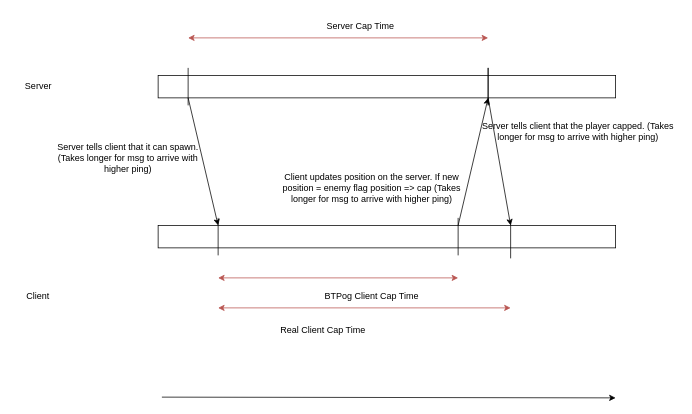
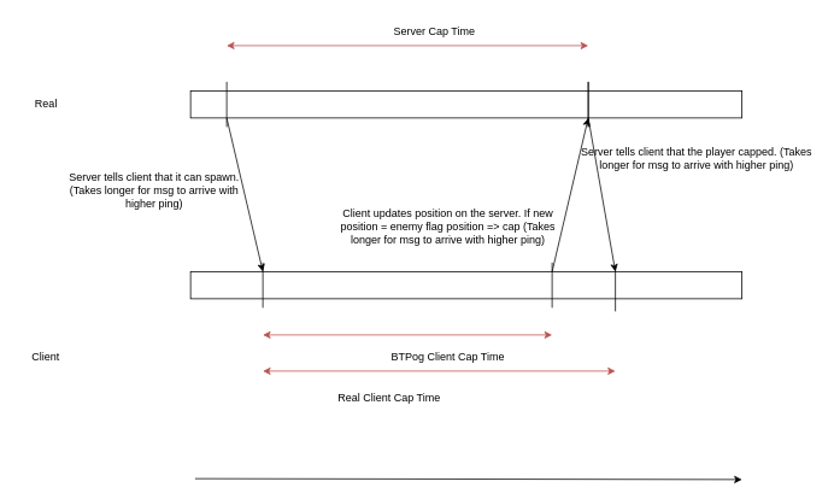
  <mxCell id="0" />
  <mxCell id="1" parent="0" />
  <mxCell id="2" value="" style="rounded=0;whiteSpace=wrap;html=1;" vertex="1" parent="1"><mxGeometry x="210" y="100" width="610" height="30" as="geometry" /></mxCell>
  <mxCell id="3" value="" style="rounded=0;whiteSpace=wrap;html=1;" vertex="1" parent="1"><mxGeometry x="210" y="300" width="610" height="30" as="geometry" /></mxCell>
- <mxCell id="4" value="Server" style="text;html=1;align=center;verticalAlign=middle;resizable=0;points=[];autosize=1;strokeColor=none;fillColor=none;" vertex="1" parent="1"><mxGeometry x="20" y="100" width="60" height="30" as="geometry" /></mxCell>
+ <mxCell id="4" value="Real" style="text;html=1;align=center;verticalAlign=middle;resizable=0;points=[];autosize=1;strokeColor=none;fillColor=none;" vertex="1" parent="1"><mxGeometry x="20" y="100" width="60" height="30" as="geometry" /></mxCell>
  <mxCell id="5" value="Client" style="text;html=1;strokeColor=none;fillColor=none;align=center;verticalAlign=middle;whiteSpace=wrap;rounded=0;" vertex="1" parent="1"><mxGeometry x="20" y="380" width="60" height="30" as="geometry" /></mxCell>
  <mxCell id="6" value="" style="endArrow=classic;html=1;rounded=0;" edge="1" parent="1"><mxGeometry width="50" height="50" relative="1" as="geometry"><mxPoint x="215" y="529" as="sourcePoint" /><mxPoint x="820" y="530" as="targetPoint" /></mxGeometry></mxCell>
  <mxCell id="7" value="" style="endArrow=none;html=1;rounded=0;" edge="1" parent="1"><mxGeometry width="50" height="50" relative="1" as="geometry"><mxPoint x="250" y="140" as="sourcePoint" /><mxPoint x="250" y="90" as="targetPoint" /></mxGeometry></mxCell>
  <mxCell id="8" value="" style="endArrow=none;html=1;rounded=0;" edge="1" parent="1"><mxGeometry width="50" height="50" relative="1" as="geometry"><mxPoint x="650" y="140" as="sourcePoint" /><mxPoint x="650" y="90" as="targetPoint" /></mxGeometry></mxCell>
  <mxCell id="9" value="" style="endArrow=none;html=1;rounded=0;" edge="1" parent="1"><mxGeometry width="50" height="50" relative="1" as="geometry"><mxPoint x="290" y="340" as="sourcePoint" /><mxPoint x="290" y="290" as="targetPoint" /></mxGeometry></mxCell>
  <mxCell id="10" value="" style="endArrow=none;html=1;rounded=0;" edge="1" parent="1"><mxGeometry width="50" height="50" relative="1" as="geometry"><mxPoint x="610" y="340" as="sourcePoint" /><mxPoint x="610" y="290" as="targetPoint" /></mxGeometry></mxCell>
  <mxCell id="11" value="" style="endArrow=classic;startArrow=classic;html=1;rounded=0;fillColor=#f8cecc;strokeColor=#b85450;" edge="1" parent="1"><mxGeometry width="50" height="50" relative="1" as="geometry"><mxPoint x="250" y="50" as="sourcePoint" /><mxPoint x="650" y="50" as="targetPoint" /></mxGeometry></mxCell>
  <mxCell id="12" value="" style="endArrow=classic;startArrow=classic;html=1;rounded=0;fillColor=#f8cecc;strokeColor=#b85450;" edge="1" parent="1"><mxGeometry width="50" height="50" relative="1" as="geometry"><mxPoint x="290" y="370" as="sourcePoint" /><mxPoint x="610" y="370" as="targetPoint" /></mxGeometry></mxCell>
  <mxCell id="13" value="Server Cap Time" style="text;html=1;strokeColor=none;fillColor=none;align=center;verticalAlign=middle;whiteSpace=wrap;rounded=0;" vertex="1" parent="1"><mxGeometry x="430" y="20" width="100" height="30" as="geometry" /></mxCell>
  <mxCell id="14" value="Real Client Cap Time" style="text;html=1;strokeColor=none;fillColor=none;align=center;verticalAlign=middle;whiteSpace=wrap;rounded=0;" vertex="1" parent="1"><mxGeometry x="365" y="425" width="130" height="30" as="geometry" /></mxCell>
  <mxCell id="15" value="" style="endArrow=classic;html=1;rounded=0;" edge="1" parent="1"><mxGeometry width="50" height="50" relative="1" as="geometry"><mxPoint x="250" y="130" as="sourcePoint" /><mxPoint x="290" y="300" as="targetPoint" /></mxGeometry></mxCell>
  <mxCell id="16" value="" style="endArrow=classic;html=1;rounded=0;" edge="1" parent="1"><mxGeometry width="50" height="50" relative="1" as="geometry"><mxPoint x="610" y="300" as="sourcePoint" /><mxPoint x="650" y="130" as="targetPoint" /></mxGeometry></mxCell>
  <mxCell id="17" value="Server tells client that it can spawn. (Takes longer for msg to arrive with higher ping)" style="text;html=1;strokeColor=none;fillColor=none;align=center;verticalAlign=middle;whiteSpace=wrap;rounded=0;" vertex="1" parent="1"><mxGeometry x="70" y="170" width="200" height="80" as="geometry" /></mxCell>
  <mxCell id="18" value="Client updates position on the server. If new position = enemy flag position =&amp;gt; cap (Takes longer for msg to arrive with higher ping)" style="text;html=1;strokeColor=none;fillColor=none;align=center;verticalAlign=middle;whiteSpace=wrap;rounded=0;" vertex="1" parent="1"><mxGeometry x="370" y="210" width="250" height="80" as="geometry" /></mxCell>
  <mxCell id="19" value="" style="endArrow=none;html=1;rounded=0;" edge="1" parent="1"><mxGeometry width="50" height="50" relative="1" as="geometry"><mxPoint x="650" y="140" as="sourcePoint" /><mxPoint x="650" y="90" as="targetPoint" /></mxGeometry></mxCell>
  <mxCell id="20" value="" style="endArrow=none;html=1;rounded=0;" edge="1" parent="1"><mxGeometry width="50" height="50" relative="1" as="geometry"><mxPoint x="680" y="344" as="sourcePoint" /><mxPoint x="680" y="294" as="targetPoint" /></mxGeometry></mxCell>
  <mxCell id="21" value="" style="endArrow=classic;html=1;rounded=0;" edge="1" parent="1"><mxGeometry width="50" height="50" relative="1" as="geometry"><mxPoint x="650" y="130" as="sourcePoint" /><mxPoint x="680" y="300" as="targetPoint" /></mxGeometry></mxCell>
  <mxCell id="22" value="Server tells client that the player capped. (Takes longer for msg to arrive with higher ping)" style="text;html=1;strokeColor=none;fillColor=none;align=center;verticalAlign=middle;whiteSpace=wrap;rounded=0;" vertex="1" parent="1"><mxGeometry x="640" y="150" width="260" height="50" as="geometry" /></mxCell>
  <mxCell id="23" value="" style="endArrow=classic;startArrow=classic;html=1;rounded=0;fillColor=#f8cecc;strokeColor=#b85450;" edge="1" parent="1"><mxGeometry width="50" height="50" relative="1" as="geometry"><mxPoint x="290" y="410" as="sourcePoint" /><mxPoint x="680" y="410" as="targetPoint" /></mxGeometry></mxCell>
  <mxCell id="24" value="BTPog Client Cap Time" style="text;html=1;strokeColor=none;fillColor=none;align=center;verticalAlign=middle;whiteSpace=wrap;rounded=0;" vertex="1" parent="1"><mxGeometry x="425" y="380" width="140" height="30" as="geometry" /></mxCell>
